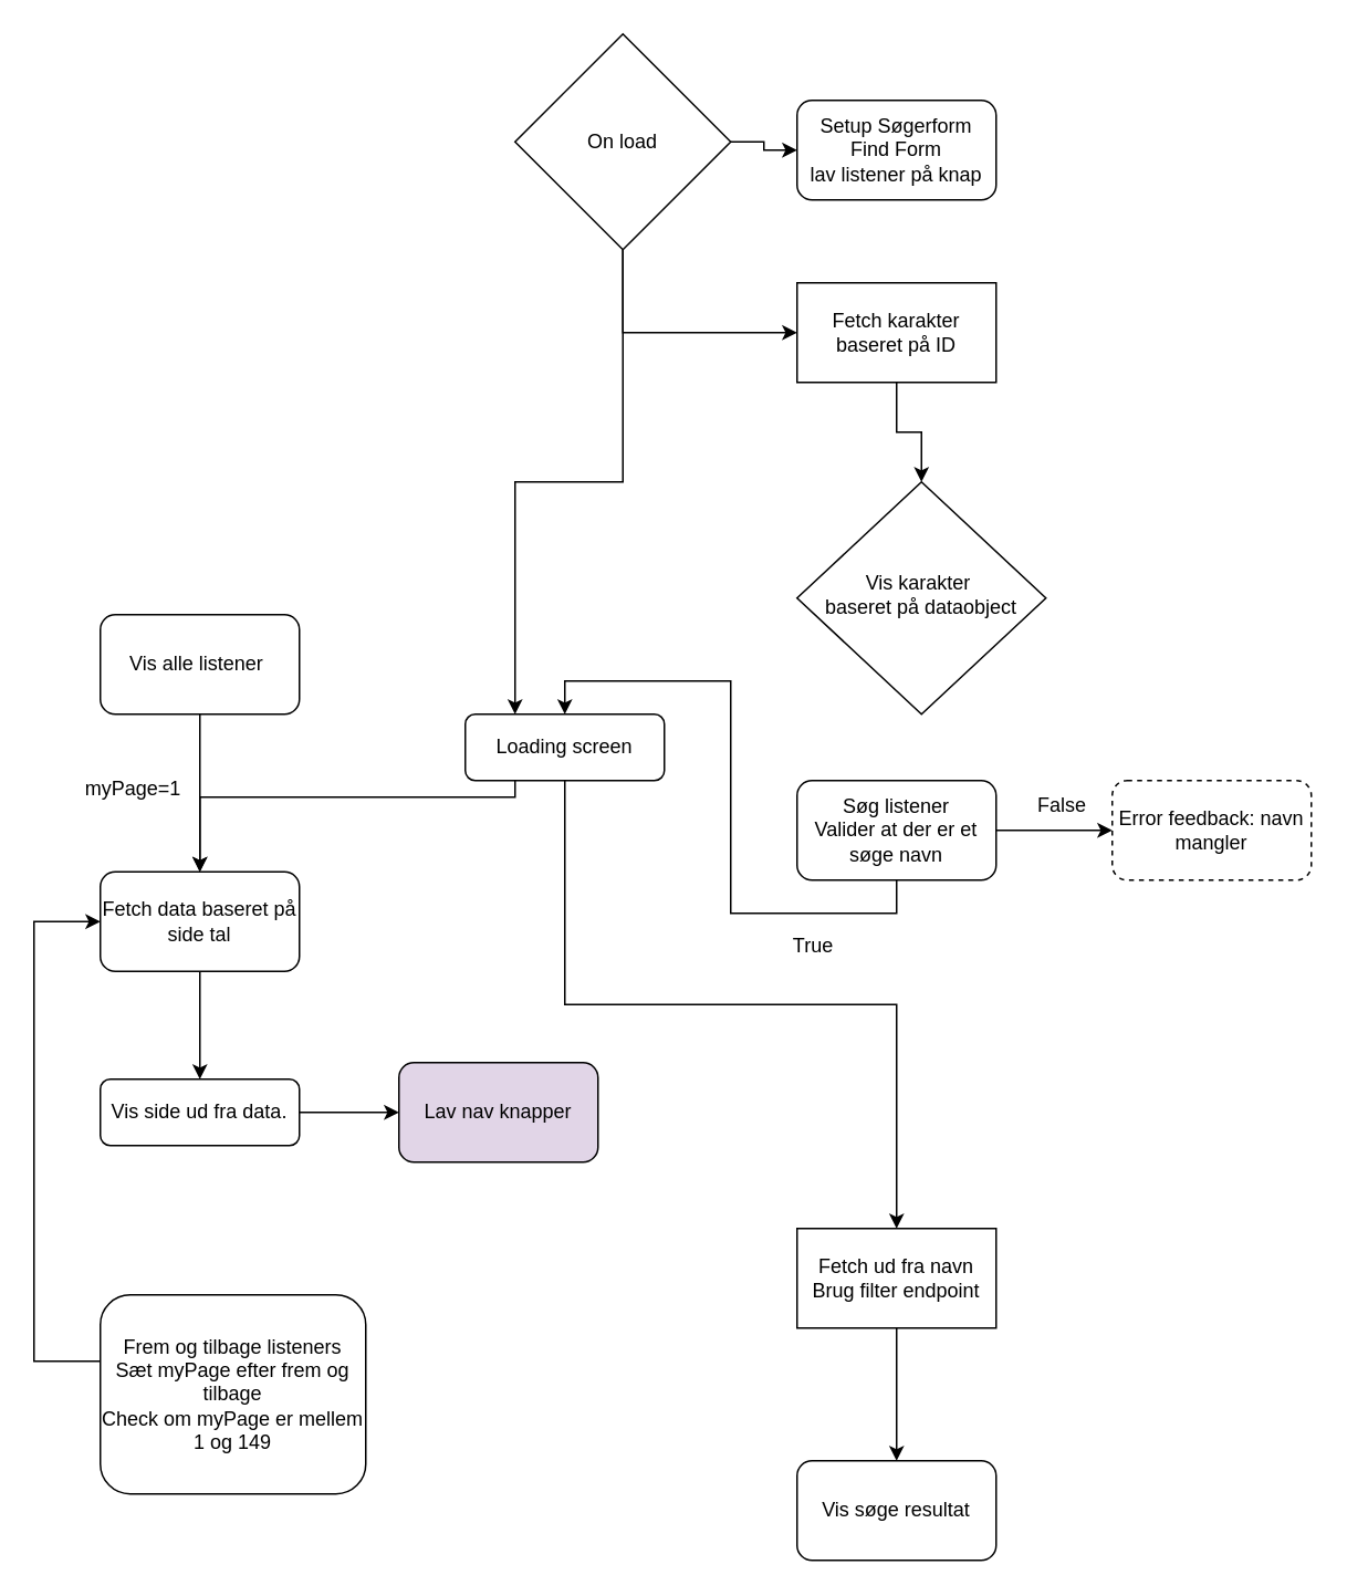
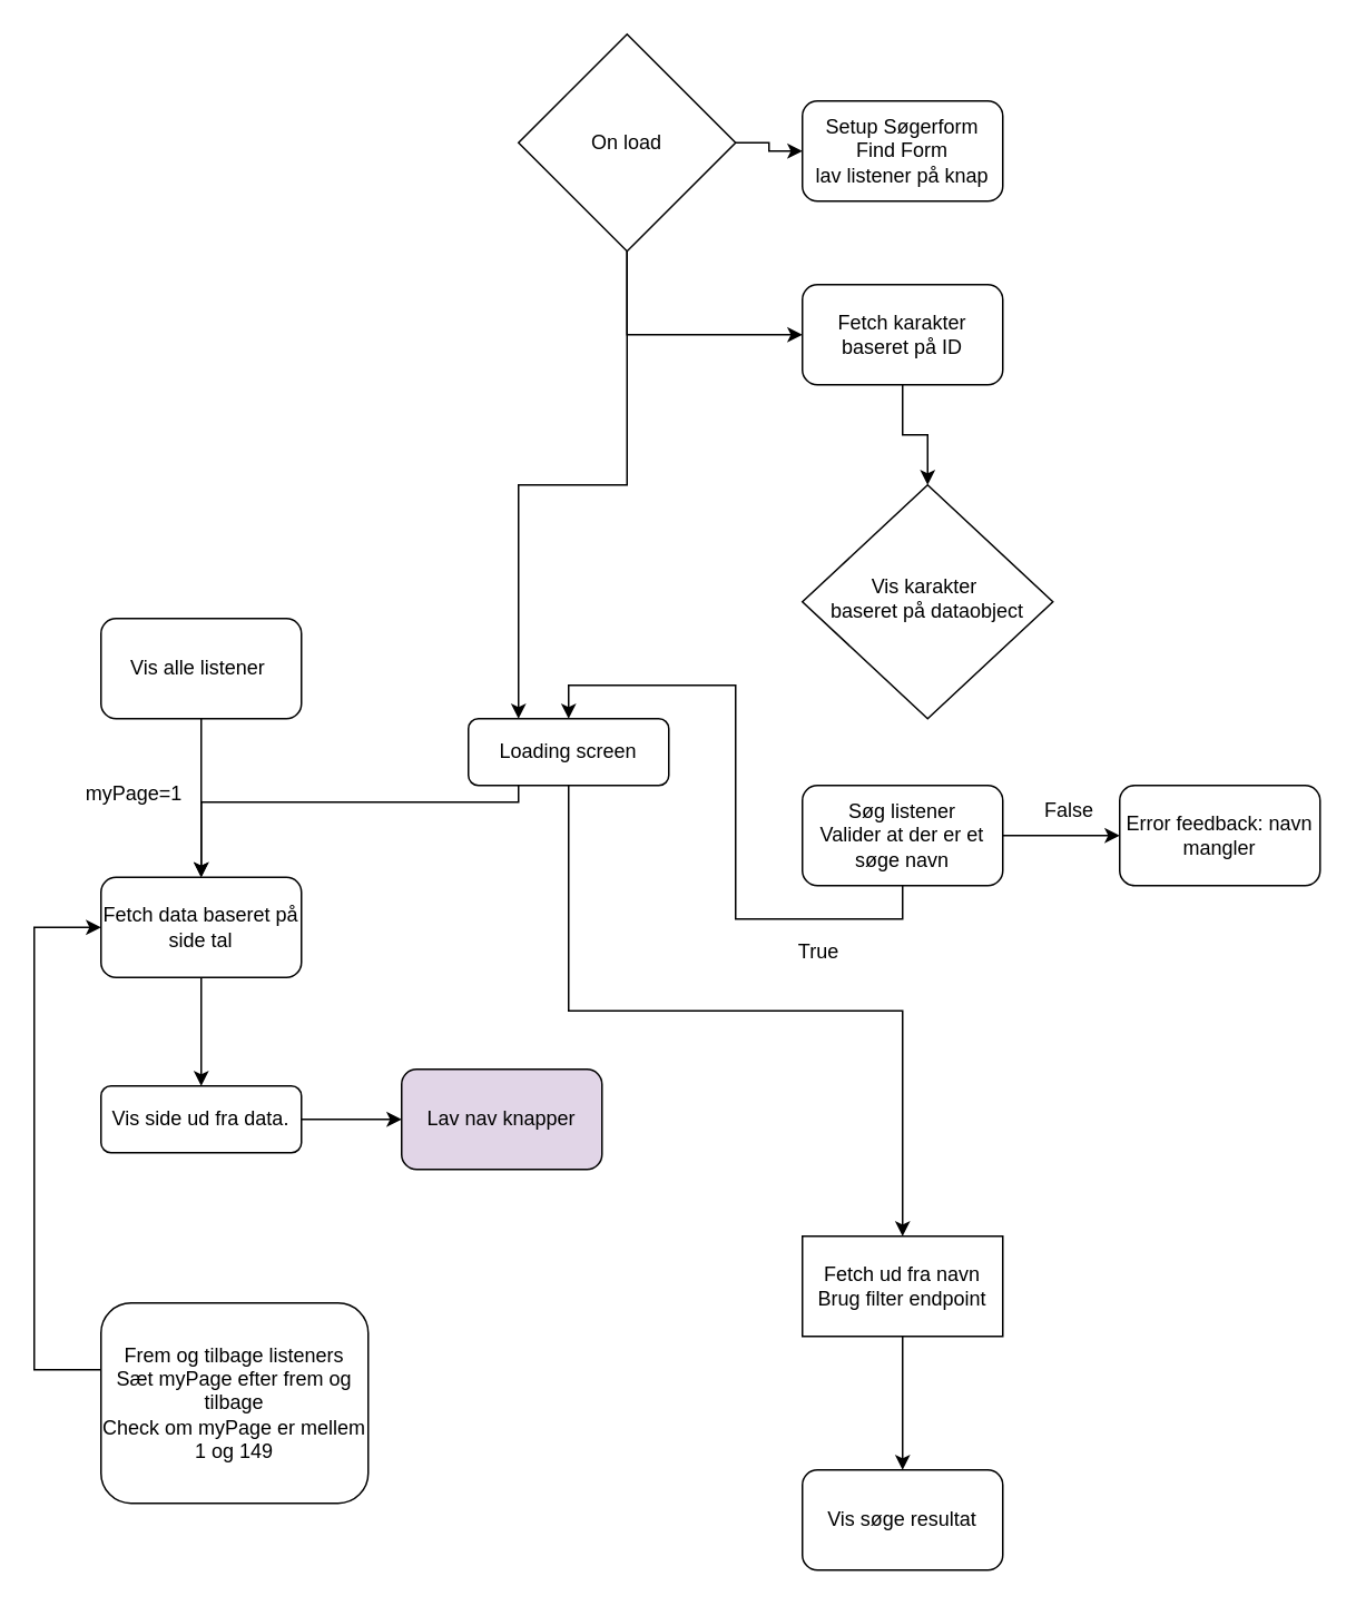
  <mxCell id="0" />
  <mxCell id="1" parent="0" />
  <mxCell id="2" value="Vis karakter&amp;nbsp;&lt;br&gt;baseret på dataobject" style="rhombus;whiteSpace=wrap;html=1;shadow=0;fontFamily=Helvetica;fontSize=12;align=center;strokeWidth=1;spacing=6;spacingTop=-4;" parent="1" vertex="1"><mxGeometry x="480" y="290" width="150" height="140" as="geometry" /></mxCell>
  <mxCell id="3" style="edgeStyle=orthogonalEdgeStyle;rounded=0;orthogonalLoop=1;jettySize=auto;html=1;exitX=1;exitY=0.5;exitDx=0;exitDy=0;entryX=0;entryY=0.5;entryDx=0;entryDy=0;" edge="1" parent="1" source="4" target="28"><mxGeometry relative="1" as="geometry" /></mxCell>
  <mxCell id="4" value="Vis side ud fra data." style="rounded=1;whiteSpace=wrap;html=1;fontSize=12;glass=0;strokeWidth=1;shadow=0;" parent="1" vertex="1"><mxGeometry x="60" y="650" width="120" height="40" as="geometry" /></mxCell>
  <mxCell id="5" style="edgeStyle=orthogonalEdgeStyle;rounded=0;orthogonalLoop=1;jettySize=auto;html=1;exitX=0.5;exitY=1;exitDx=0;exitDy=0;entryX=0.25;entryY=0;entryDx=0;entryDy=0;" edge="1" parent="1" source="8" target="22"><mxGeometry relative="1" as="geometry" /></mxCell>
  <mxCell id="6" style="edgeStyle=orthogonalEdgeStyle;rounded=0;orthogonalLoop=1;jettySize=auto;html=1;exitX=0.5;exitY=1;exitDx=0;exitDy=0;entryX=0;entryY=0.5;entryDx=0;entryDy=0;" edge="1" parent="1" source="8" target="10"><mxGeometry relative="1" as="geometry"><mxPoint x="460" y="190" as="targetPoint" /></mxGeometry></mxCell>
  <mxCell id="7" style="edgeStyle=orthogonalEdgeStyle;rounded=0;orthogonalLoop=1;jettySize=auto;html=1;exitX=1;exitY=0.5;exitDx=0;exitDy=0;entryX=0;entryY=0.5;entryDx=0;entryDy=0;" edge="1" parent="1" source="8" target="11"><mxGeometry relative="1" as="geometry" /></mxCell>
  <mxCell id="8" value="On load" style="rhombus;whiteSpace=wrap;html=1;" vertex="1" parent="1"><mxGeometry x="310" y="20" width="130" height="130" as="geometry" /></mxCell>
  <mxCell id="9" style="edgeStyle=orthogonalEdgeStyle;rounded=0;orthogonalLoop=1;jettySize=auto;html=1;exitX=0.5;exitY=1;exitDx=0;exitDy=0;" edge="1" parent="1" source="10" target="2"><mxGeometry relative="1" as="geometry" /></mxCell>
- <mxCell id="10" value="Fetch karakter baseret på ID" style="whiteSpace=wrap;html=1;rounded=0;" vertex="1" parent="1"><mxGeometry x="480" y="170" width="120" height="60" as="geometry" /></mxCell>
+ <mxCell id="10" value="Fetch karakter baseret på ID" style="rounded=1;whiteSpace=wrap;html=1;" vertex="1" parent="1"><mxGeometry x="480" y="170" width="120" height="60" as="geometry" /></mxCell>
  <mxCell id="11" value="Setup Søgerform&lt;br&gt;Find Form&lt;br&gt;lav listener på knap" style="rounded=1;whiteSpace=wrap;html=1;" vertex="1" parent="1"><mxGeometry x="480" y="60" width="120" height="60" as="geometry" /></mxCell>
  <mxCell id="12" style="edgeStyle=orthogonalEdgeStyle;rounded=0;orthogonalLoop=1;jettySize=auto;html=1;exitX=1;exitY=0.5;exitDx=0;exitDy=0;entryX=0;entryY=0.5;entryDx=0;entryDy=0;" edge="1" parent="1" source="14" target="15"><mxGeometry relative="1" as="geometry" /></mxCell>
  <mxCell id="13" style="edgeStyle=orthogonalEdgeStyle;rounded=0;orthogonalLoop=1;jettySize=auto;html=1;exitX=0.5;exitY=1;exitDx=0;exitDy=0;entryX=0.5;entryY=0;entryDx=0;entryDy=0;" edge="1" parent="1" source="14" target="22"><mxGeometry relative="1" as="geometry" /></mxCell>
  <mxCell id="14" value="Søg listener&lt;br&gt;Valider at der er et søge navn" style="rounded=1;whiteSpace=wrap;html=1;" vertex="1" parent="1"><mxGeometry x="480" y="470" width="120" height="60" as="geometry" /></mxCell>
- <mxCell id="15" value="Error feedback: navn mangler" style="whiteSpace=wrap;html=1;rounded=1;dashed=1;" vertex="1" parent="1"><mxGeometry x="670" y="470" width="120" height="60" as="geometry" /></mxCell>
+ <mxCell id="15" value="Error feedback: navn mangler" style="whiteSpace=wrap;html=1;rounded=1;" vertex="1" parent="1"><mxGeometry x="670" y="470" width="120" height="60" as="geometry" /></mxCell>
  <mxCell id="16" style="edgeStyle=orthogonalEdgeStyle;rounded=0;orthogonalLoop=1;jettySize=auto;html=1;exitX=0.5;exitY=1;exitDx=0;exitDy=0;" edge="1" parent="1" source="17" target="20"><mxGeometry relative="1" as="geometry" /></mxCell>
  <mxCell id="17" value="Fetch ud fra navn Brug filter endpoint" style="whiteSpace=wrap;html=1;rounded=0;" vertex="1" parent="1"><mxGeometry x="480" y="740" width="120" height="60" as="geometry" /></mxCell>
  <mxCell id="18" value="False" style="text;html=1;strokeColor=none;fillColor=none;align=center;verticalAlign=middle;whiteSpace=wrap;rounded=0;" vertex="1" parent="1"><mxGeometry x="610" y="470" width="60" height="30" as="geometry" /></mxCell>
  <mxCell id="19" value="True" style="text;html=1;strokeColor=none;fillColor=none;align=center;verticalAlign=middle;whiteSpace=wrap;rounded=0;rotation=0;" vertex="1" parent="1"><mxGeometry x="460" y="555" width="60" height="30" as="geometry" /></mxCell>
  <mxCell id="20" value="Vis søge resultat" style="whiteSpace=wrap;html=1;rounded=1;" vertex="1" parent="1"><mxGeometry x="480" y="880" width="120" height="60" as="geometry" /></mxCell>
  <mxCell id="21" style="edgeStyle=orthogonalEdgeStyle;rounded=0;orthogonalLoop=1;jettySize=auto;html=1;exitX=0.5;exitY=1;exitDx=0;exitDy=0;" edge="1" parent="1" source="22" target="17"><mxGeometry relative="1" as="geometry" /></mxCell>
  <mxCell id="22" value="Loading screen" style="rounded=1;whiteSpace=wrap;html=1;fontSize=12;glass=0;strokeWidth=1;shadow=0;" vertex="1" parent="1"><mxGeometry x="280" y="430" width="120" height="40" as="geometry" /></mxCell>
  <mxCell id="23" style="edgeStyle=orthogonalEdgeStyle;rounded=0;orthogonalLoop=1;jettySize=auto;html=1;entryX=0.5;entryY=0;entryDx=0;entryDy=0;exitX=0.25;exitY=1;exitDx=0;exitDy=0;" edge="1" parent="1" source="22" target="27"><mxGeometry relative="1" as="geometry"><mxPoint x="210" y="450" as="sourcePoint" /><Array as="points"><mxPoint x="310" y="480" /><mxPoint x="120" y="480" /></Array></mxGeometry></mxCell>
  <mxCell id="24" style="edgeStyle=orthogonalEdgeStyle;rounded=0;orthogonalLoop=1;jettySize=auto;html=1;exitX=0.5;exitY=1;exitDx=0;exitDy=0;entryX=0.5;entryY=0;entryDx=0;entryDy=0;" edge="1" parent="1" source="25" target="27"><mxGeometry relative="1" as="geometry" /></mxCell>
  <mxCell id="25" value="Vis alle listener&amp;nbsp;" style="rounded=1;whiteSpace=wrap;html=1;" vertex="1" parent="1"><mxGeometry x="60" y="370" width="120" height="60" as="geometry" /></mxCell>
  <mxCell id="26" style="edgeStyle=orthogonalEdgeStyle;rounded=0;orthogonalLoop=1;jettySize=auto;html=1;exitX=0.5;exitY=1;exitDx=0;exitDy=0;entryX=0.5;entryY=0;entryDx=0;entryDy=0;" edge="1" parent="1" source="27" target="4"><mxGeometry relative="1" as="geometry" /></mxCell>
  <mxCell id="27" value="Fetch data baseret på side tal" style="rounded=1;whiteSpace=wrap;html=1;" vertex="1" parent="1"><mxGeometry x="60" y="525" width="120" height="60" as="geometry" /></mxCell>
  <mxCell id="28" value="Lav nav knapper" style="rounded=1;whiteSpace=wrap;html=1;fillColor=#e1d5e7;" vertex="1" parent="1"><mxGeometry x="240" y="640" width="120" height="60" as="geometry" /></mxCell>
  <mxCell id="29" style="edgeStyle=orthogonalEdgeStyle;rounded=0;orthogonalLoop=1;jettySize=auto;html=1;exitX=0;exitY=0.5;exitDx=0;exitDy=0;entryX=0;entryY=0.5;entryDx=0;entryDy=0;" edge="1" parent="1" source="30" target="27"><mxGeometry relative="1" as="geometry"><Array as="points"><mxPoint x="20" y="820" /><mxPoint x="20" y="555" /></Array></mxGeometry></mxCell>
  <mxCell id="30" value="Frem og tilbage listeners&lt;br&gt;Sæt myPage efter frem og tilbage&lt;br&gt;Check om myPage er mellem 1 og 149" style="rounded=1;whiteSpace=wrap;html=1;" vertex="1" parent="1"><mxGeometry x="60" y="780" width="160" height="120" as="geometry" /></mxCell>
  <mxCell id="31" value="myPage=1" style="text;html=1;strokeColor=none;fillColor=none;align=center;verticalAlign=middle;whiteSpace=wrap;rounded=0;" vertex="1" parent="1"><mxGeometry x="50" y="460" width="60" height="30" as="geometry" /></mxCell>
